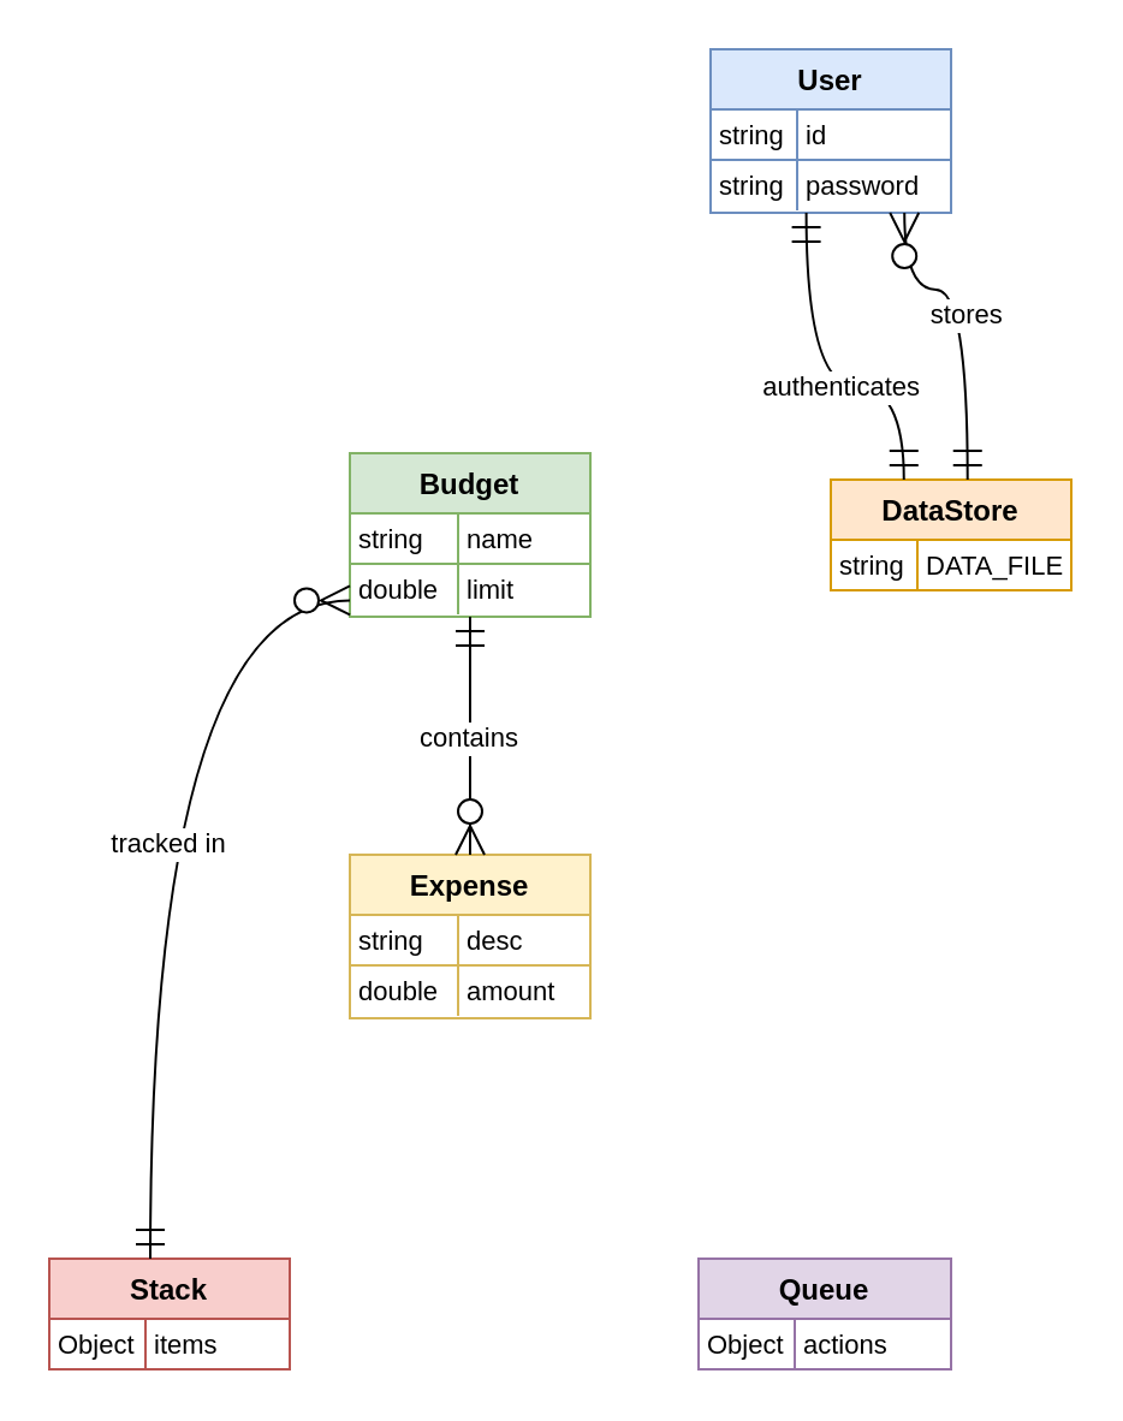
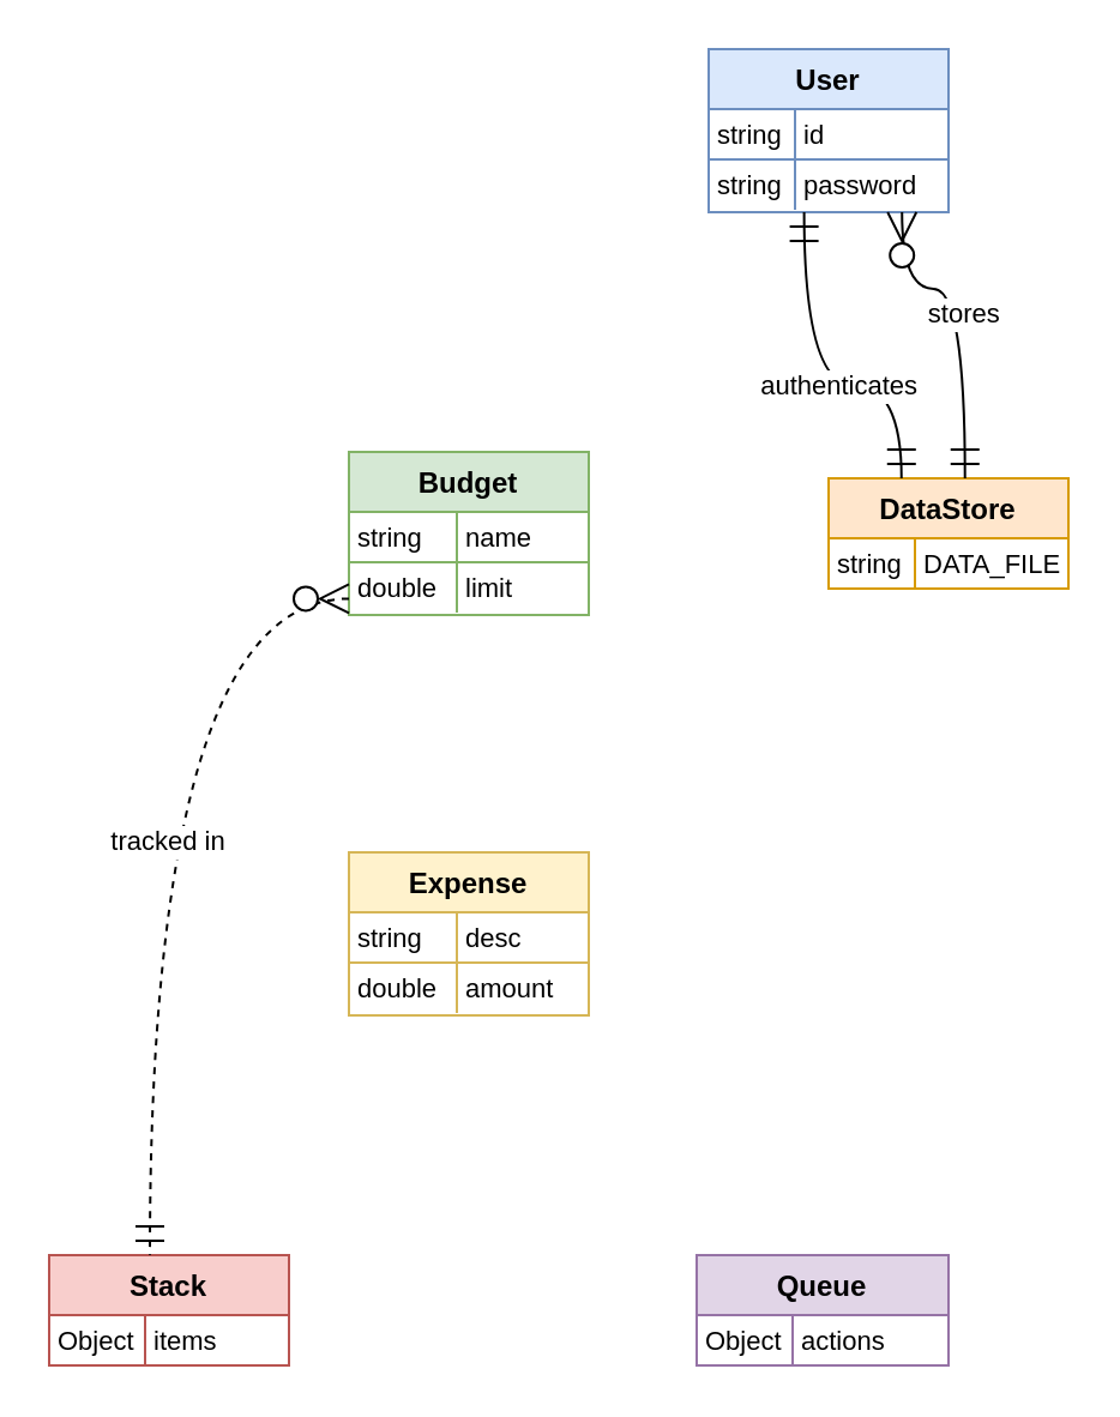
  <mxCell id="0" />
  <mxCell id="1" parent="0" />
  <mxCell id="2" value="User" style="shape=table;startSize=25;container=1;collapsible=0;childLayout=tableLayout;fixedRows=1;rowLines=1;fontStyle=1;align=center;resizeLast=1;labelBackgroundColor=none;fillColor=#dae8fc;strokeColor=#6c8ebf;" vertex="1" parent="1"><mxGeometry x="295" y="20" width="100" height="68" as="geometry" /></mxCell>
  <mxCell id="3" style="shape=tableRow;horizontal=0;startSize=0;swimlaneHead=0;swimlaneBody=0;fillColor=none;collapsible=0;dropTarget=0;points=[[0,0.5],[1,0.5]];portConstraint=eastwest;top=0;left=0;right=0;bottom=0;" vertex="1" parent="2"><mxGeometry y="25" width="100" height="21" as="geometry" /></mxCell>
  <mxCell id="4" value="string" style="shape=partialRectangle;connectable=0;fillColor=none;top=0;left=0;bottom=0;right=0;align=left;spacingLeft=2;overflow=hidden;fontSize=11;" vertex="1" parent="3"><mxGeometry width="36" height="21" as="geometry"><mxRectangle width="36" height="21" as="alternateBounds" /></mxGeometry></mxCell>
  <mxCell id="5" value="id" style="shape=partialRectangle;connectable=0;fillColor=none;top=0;left=0;bottom=0;right=0;align=left;spacingLeft=2;overflow=hidden;fontSize=11;" vertex="1" parent="3"><mxGeometry x="36" width="64" height="21" as="geometry"><mxRectangle width="64" height="21" as="alternateBounds" /></mxGeometry></mxCell>
  <mxCell id="6" style="shape=tableRow;horizontal=0;startSize=0;swimlaneHead=0;swimlaneBody=0;fillColor=none;collapsible=0;dropTarget=0;points=[[0,0.5],[1,0.5]];portConstraint=eastwest;top=0;left=0;right=0;bottom=0;" vertex="1" parent="2"><mxGeometry y="46" width="100" height="21" as="geometry" /></mxCell>
  <mxCell id="7" value="string" style="shape=partialRectangle;connectable=0;fillColor=none;top=0;left=0;bottom=0;right=0;align=left;spacingLeft=2;overflow=hidden;fontSize=11;" vertex="1" parent="6"><mxGeometry width="36" height="21" as="geometry"><mxRectangle width="36" height="21" as="alternateBounds" /></mxGeometry></mxCell>
  <mxCell id="8" value="password" style="shape=partialRectangle;connectable=0;fillColor=none;top=0;left=0;bottom=0;right=0;align=left;spacingLeft=2;overflow=hidden;fontSize=11;" vertex="1" parent="6"><mxGeometry x="36" width="64" height="21" as="geometry"><mxRectangle width="64" height="21" as="alternateBounds" /></mxGeometry></mxCell>
  <mxCell id="9" value="Budget" style="shape=table;startSize=25;container=1;collapsible=0;childLayout=tableLayout;fixedRows=1;rowLines=1;fontStyle=1;align=center;resizeLast=1;fillColor=#d5e8d4;strokeColor=#82b366;" vertex="1" parent="1"><mxGeometry x="145" y="188" width="100" height="68" as="geometry" /></mxCell>
  <mxCell id="10" style="shape=tableRow;horizontal=0;startSize=0;swimlaneHead=0;swimlaneBody=0;fillColor=none;collapsible=0;dropTarget=0;points=[[0,0.5],[1,0.5]];portConstraint=eastwest;top=0;left=0;right=0;bottom=0;" vertex="1" parent="9"><mxGeometry y="25" width="100" height="21" as="geometry" /></mxCell>
  <mxCell id="11" value="string" style="shape=partialRectangle;connectable=0;fillColor=none;top=0;left=0;bottom=0;right=0;align=left;spacingLeft=2;overflow=hidden;fontSize=11;" vertex="1" parent="10"><mxGeometry width="45.0" height="21" as="geometry"><mxRectangle width="45.0" height="21" as="alternateBounds" /></mxGeometry></mxCell>
  <mxCell id="12" value="name" style="shape=partialRectangle;connectable=0;fillColor=none;top=0;left=0;bottom=0;right=0;align=left;spacingLeft=2;overflow=hidden;fontSize=11;" vertex="1" parent="10"><mxGeometry x="45.0" width="55.0" height="21" as="geometry"><mxRectangle width="55.0" height="21" as="alternateBounds" /></mxGeometry></mxCell>
  <mxCell id="13" style="shape=tableRow;horizontal=0;startSize=0;swimlaneHead=0;swimlaneBody=0;fillColor=none;collapsible=0;dropTarget=0;points=[[0,0.5],[1,0.5]];portConstraint=eastwest;top=0;left=0;right=0;bottom=0;" vertex="1" parent="9"><mxGeometry y="46" width="100" height="21" as="geometry" /></mxCell>
  <mxCell id="14" value="double" style="shape=partialRectangle;connectable=0;fillColor=none;top=0;left=0;bottom=0;right=0;align=left;spacingLeft=2;overflow=hidden;fontSize=11;" vertex="1" parent="13"><mxGeometry width="45.0" height="21" as="geometry"><mxRectangle width="45.0" height="21" as="alternateBounds" /></mxGeometry></mxCell>
  <mxCell id="15" value="limit" style="shape=partialRectangle;connectable=0;fillColor=none;top=0;left=0;bottom=0;right=0;align=left;spacingLeft=2;overflow=hidden;fontSize=11;" vertex="1" parent="13"><mxGeometry x="45.0" width="55.0" height="21" as="geometry"><mxRectangle width="55.0" height="21" as="alternateBounds" /></mxGeometry></mxCell>
  <mxCell id="16" value="Expense" style="shape=table;startSize=25;container=1;collapsible=0;childLayout=tableLayout;fixedRows=1;rowLines=1;fontStyle=1;align=center;resizeLast=1;fillColor=#fff2cc;strokeColor=#d6b656;" vertex="1" parent="1"><mxGeometry x="145" y="355" width="100" height="68" as="geometry" /></mxCell>
  <mxCell id="17" style="shape=tableRow;horizontal=0;startSize=0;swimlaneHead=0;swimlaneBody=0;fillColor=none;collapsible=0;dropTarget=0;points=[[0,0.5],[1,0.5]];portConstraint=eastwest;top=0;left=0;right=0;bottom=0;" vertex="1" parent="16"><mxGeometry y="25" width="100" height="21" as="geometry" /></mxCell>
  <mxCell id="18" value="string" style="shape=partialRectangle;connectable=0;fillColor=none;top=0;left=0;bottom=0;right=0;align=left;spacingLeft=2;overflow=hidden;fontSize=11;" vertex="1" parent="17"><mxGeometry width="45" height="21" as="geometry"><mxRectangle width="45" height="21" as="alternateBounds" /></mxGeometry></mxCell>
  <mxCell id="19" value="desc" style="shape=partialRectangle;connectable=0;fillColor=none;top=0;left=0;bottom=0;right=0;align=left;spacingLeft=2;overflow=hidden;fontSize=11;" vertex="1" parent="17"><mxGeometry x="45" width="55" height="21" as="geometry"><mxRectangle width="55" height="21" as="alternateBounds" /></mxGeometry></mxCell>
  <mxCell id="20" style="shape=tableRow;horizontal=0;startSize=0;swimlaneHead=0;swimlaneBody=0;fillColor=none;collapsible=0;dropTarget=0;points=[[0,0.5],[1,0.5]];portConstraint=eastwest;top=0;left=0;right=0;bottom=0;" vertex="1" parent="16"><mxGeometry y="46" width="100" height="21" as="geometry" /></mxCell>
  <mxCell id="21" value="double" style="shape=partialRectangle;connectable=0;fillColor=none;top=0;left=0;bottom=0;right=0;align=left;spacingLeft=2;overflow=hidden;fontSize=11;" vertex="1" parent="20"><mxGeometry width="45" height="21" as="geometry"><mxRectangle width="45" height="21" as="alternateBounds" /></mxGeometry></mxCell>
  <mxCell id="22" value="amount" style="shape=partialRectangle;connectable=0;fillColor=none;top=0;left=0;bottom=0;right=0;align=left;spacingLeft=2;overflow=hidden;fontSize=11;" vertex="1" parent="20"><mxGeometry x="45" width="55" height="21" as="geometry"><mxRectangle width="55" height="21" as="alternateBounds" /></mxGeometry></mxCell>
  <mxCell id="23" value="DataStore" style="shape=table;startSize=25;container=1;collapsible=0;childLayout=tableLayout;fixedRows=1;rowLines=1;fontStyle=1;align=center;resizeLast=1;fillColor=#ffe6cc;strokeColor=#d79b00;" vertex="1" parent="1"><mxGeometry x="345" y="199" width="100" height="46" as="geometry" /></mxCell>
  <mxCell id="24" style="shape=tableRow;horizontal=0;startSize=0;swimlaneHead=0;swimlaneBody=0;fillColor=none;collapsible=0;dropTarget=0;points=[[0,0.5],[1,0.5]];portConstraint=eastwest;top=0;left=0;right=0;bottom=0;" vertex="1" parent="23"><mxGeometry y="25" width="100" height="21" as="geometry" /></mxCell>
  <mxCell id="25" value="string" style="shape=partialRectangle;connectable=0;fillColor=none;top=0;left=0;bottom=0;right=0;align=left;spacingLeft=2;overflow=hidden;fontSize=11;" vertex="1" parent="24"><mxGeometry width="36" height="21" as="geometry"><mxRectangle width="36" height="21" as="alternateBounds" /></mxGeometry></mxCell>
  <mxCell id="26" value="DATA_FILE" style="shape=partialRectangle;connectable=0;fillColor=none;top=0;left=0;bottom=0;right=0;align=left;spacingLeft=2;overflow=hidden;fontSize=11;" vertex="1" parent="24"><mxGeometry x="36" width="64" height="21" as="geometry"><mxRectangle width="64" height="21" as="alternateBounds" /></mxGeometry></mxCell>
  <mxCell id="27" value="Stack" style="shape=table;startSize=25;container=1;collapsible=0;childLayout=tableLayout;fixedRows=1;rowLines=1;fontStyle=1;align=center;resizeLast=1;fillColor=#f8cecc;strokeColor=#b85450;" vertex="1" parent="1"><mxGeometry x="20" y="523" width="100" height="46" as="geometry" /></mxCell>
  <mxCell id="28" style="shape=tableRow;horizontal=0;startSize=0;swimlaneHead=0;swimlaneBody=0;fillColor=none;collapsible=0;dropTarget=0;points=[[0,0.5],[1,0.5]];portConstraint=eastwest;top=0;left=0;right=0;bottom=0;" vertex="1" parent="27"><mxGeometry y="25" width="100" height="21" as="geometry" /></mxCell>
  <mxCell id="29" value="Object" style="shape=partialRectangle;connectable=0;fillColor=none;top=0;left=0;bottom=0;right=0;align=left;spacingLeft=2;overflow=hidden;fontSize=11;" vertex="1" parent="28"><mxGeometry width="40.0" height="21" as="geometry"><mxRectangle width="40.0" height="21" as="alternateBounds" /></mxGeometry></mxCell>
  <mxCell id="30" value="items" style="shape=partialRectangle;connectable=0;fillColor=none;top=0;left=0;bottom=0;right=0;align=left;spacingLeft=2;overflow=hidden;fontSize=11;" vertex="1" parent="28"><mxGeometry x="40.0" width="60.0" height="21" as="geometry"><mxRectangle width="60.0" height="21" as="alternateBounds" /></mxGeometry></mxCell>
  <mxCell id="31" value="Queue" style="shape=table;startSize=25;container=1;collapsible=0;childLayout=tableLayout;fixedRows=1;rowLines=1;fontStyle=1;align=center;resizeLast=1;fillColor=#e1d5e7;strokeColor=#9673a6;" vertex="1" parent="1"><mxGeometry x="290" y="523" width="105" height="46" as="geometry" /></mxCell>
  <mxCell id="32" style="shape=tableRow;horizontal=0;startSize=0;swimlaneHead=0;swimlaneBody=0;fillColor=none;collapsible=0;dropTarget=0;points=[[0,0.5],[1,0.5]];portConstraint=eastwest;top=0;left=0;right=0;bottom=0;" vertex="1" parent="31"><mxGeometry y="25" width="105" height="21" as="geometry" /></mxCell>
  <mxCell id="33" value="Object" style="shape=partialRectangle;connectable=0;fillColor=none;top=0;left=0;bottom=0;right=0;align=left;spacingLeft=2;overflow=hidden;fontSize=11;" vertex="1" parent="32"><mxGeometry width="40.0" height="21" as="geometry"><mxRectangle width="40.0" height="21" as="alternateBounds" /></mxGeometry></mxCell>
  <mxCell id="34" value="actions" style="shape=partialRectangle;connectable=0;fillColor=none;top=0;left=0;bottom=0;right=0;align=left;spacingLeft=2;overflow=hidden;fontSize=11;" vertex="1" parent="32"><mxGeometry x="40.0" width="65.0" height="21" as="geometry"><mxRectangle width="65.0" height="21" as="alternateBounds" /></mxGeometry></mxCell>
- <mxCell id="35" value="contains" style="curved=1;startArrow=ERmandOne;startSize=10;;endArrow=ERzeroToMany;endSize=10;;exitX=0.5;exitY=0.99;entryX=0.5;entryY=0;rounded=0;" edge="1" parent="1" source="9" target="16"><mxGeometry relative="1" as="geometry"><Array as="points" /></mxGeometry></mxCell>
  <mxCell id="36" value="authenticates" style="curved=1;startArrow=ERmandOne;startSize=10;;endArrow=ERmandOne;endSize=10;;exitX=0.4;exitY=0.99;entryX=0.3;entryY=-0.01;rounded=0;edgeStyle=orthogonalEdgeStyle;" edge="1" parent="1" source="2" target="23"><mxGeometry x="0.151" relative="1" as="geometry"><Array as="points"><mxPoint x="335" y="160" /><mxPoint x="375" y="160" /></Array><mxPoint as="offset" /></mxGeometry></mxCell>
  <mxCell id="37" value="stores" style="curved=1;startArrow=ERmandOne;startSize=10;;endArrow=ERzeroToMany;endSize=10;;exitX=0.57;exitY=-0.01;entryX=0.8;entryY=0.99;rounded=0;edgeStyle=orthogonalEdgeStyle;" edge="1" parent="1" source="23" target="2"><mxGeometry relative="1" as="geometry"><Array as="points"><mxPoint x="402" y="120" /><mxPoint x="376" y="120" /></Array></mxGeometry></mxCell>
- <mxCell id="38" value="tracked in" style="curved=1;startArrow=ERzeroToMany;startSize=10;;endArrow=ERmandOne;endSize=10;;exitX=0;exitY=0.9;entryX=0.42;entryY=0;rounded=0;edgeStyle=orthogonalEdgeStyle;" edge="1" parent="1" source="9" target="27"><mxGeometry x="0.03" y="8" relative="1" as="geometry"><mxPoint as="offset" /></mxGeometry></mxCell>
+ <mxCell id="38" value="tracked in" style="curved=1;startArrow=ERzeroToMany;startSize=10;endArrow=ERmandOne;endSize=10;exitX=0;exitY=0.9;entryX=0.42;entryY=0;rounded=0;edgeStyle=orthogonalEdgeStyle;dashed=1;" edge="1" parent="1" source="9" target="27"><mxGeometry x="0.03" y="8" relative="1" as="geometry"><mxPoint as="offset" /></mxGeometry></mxCell>
